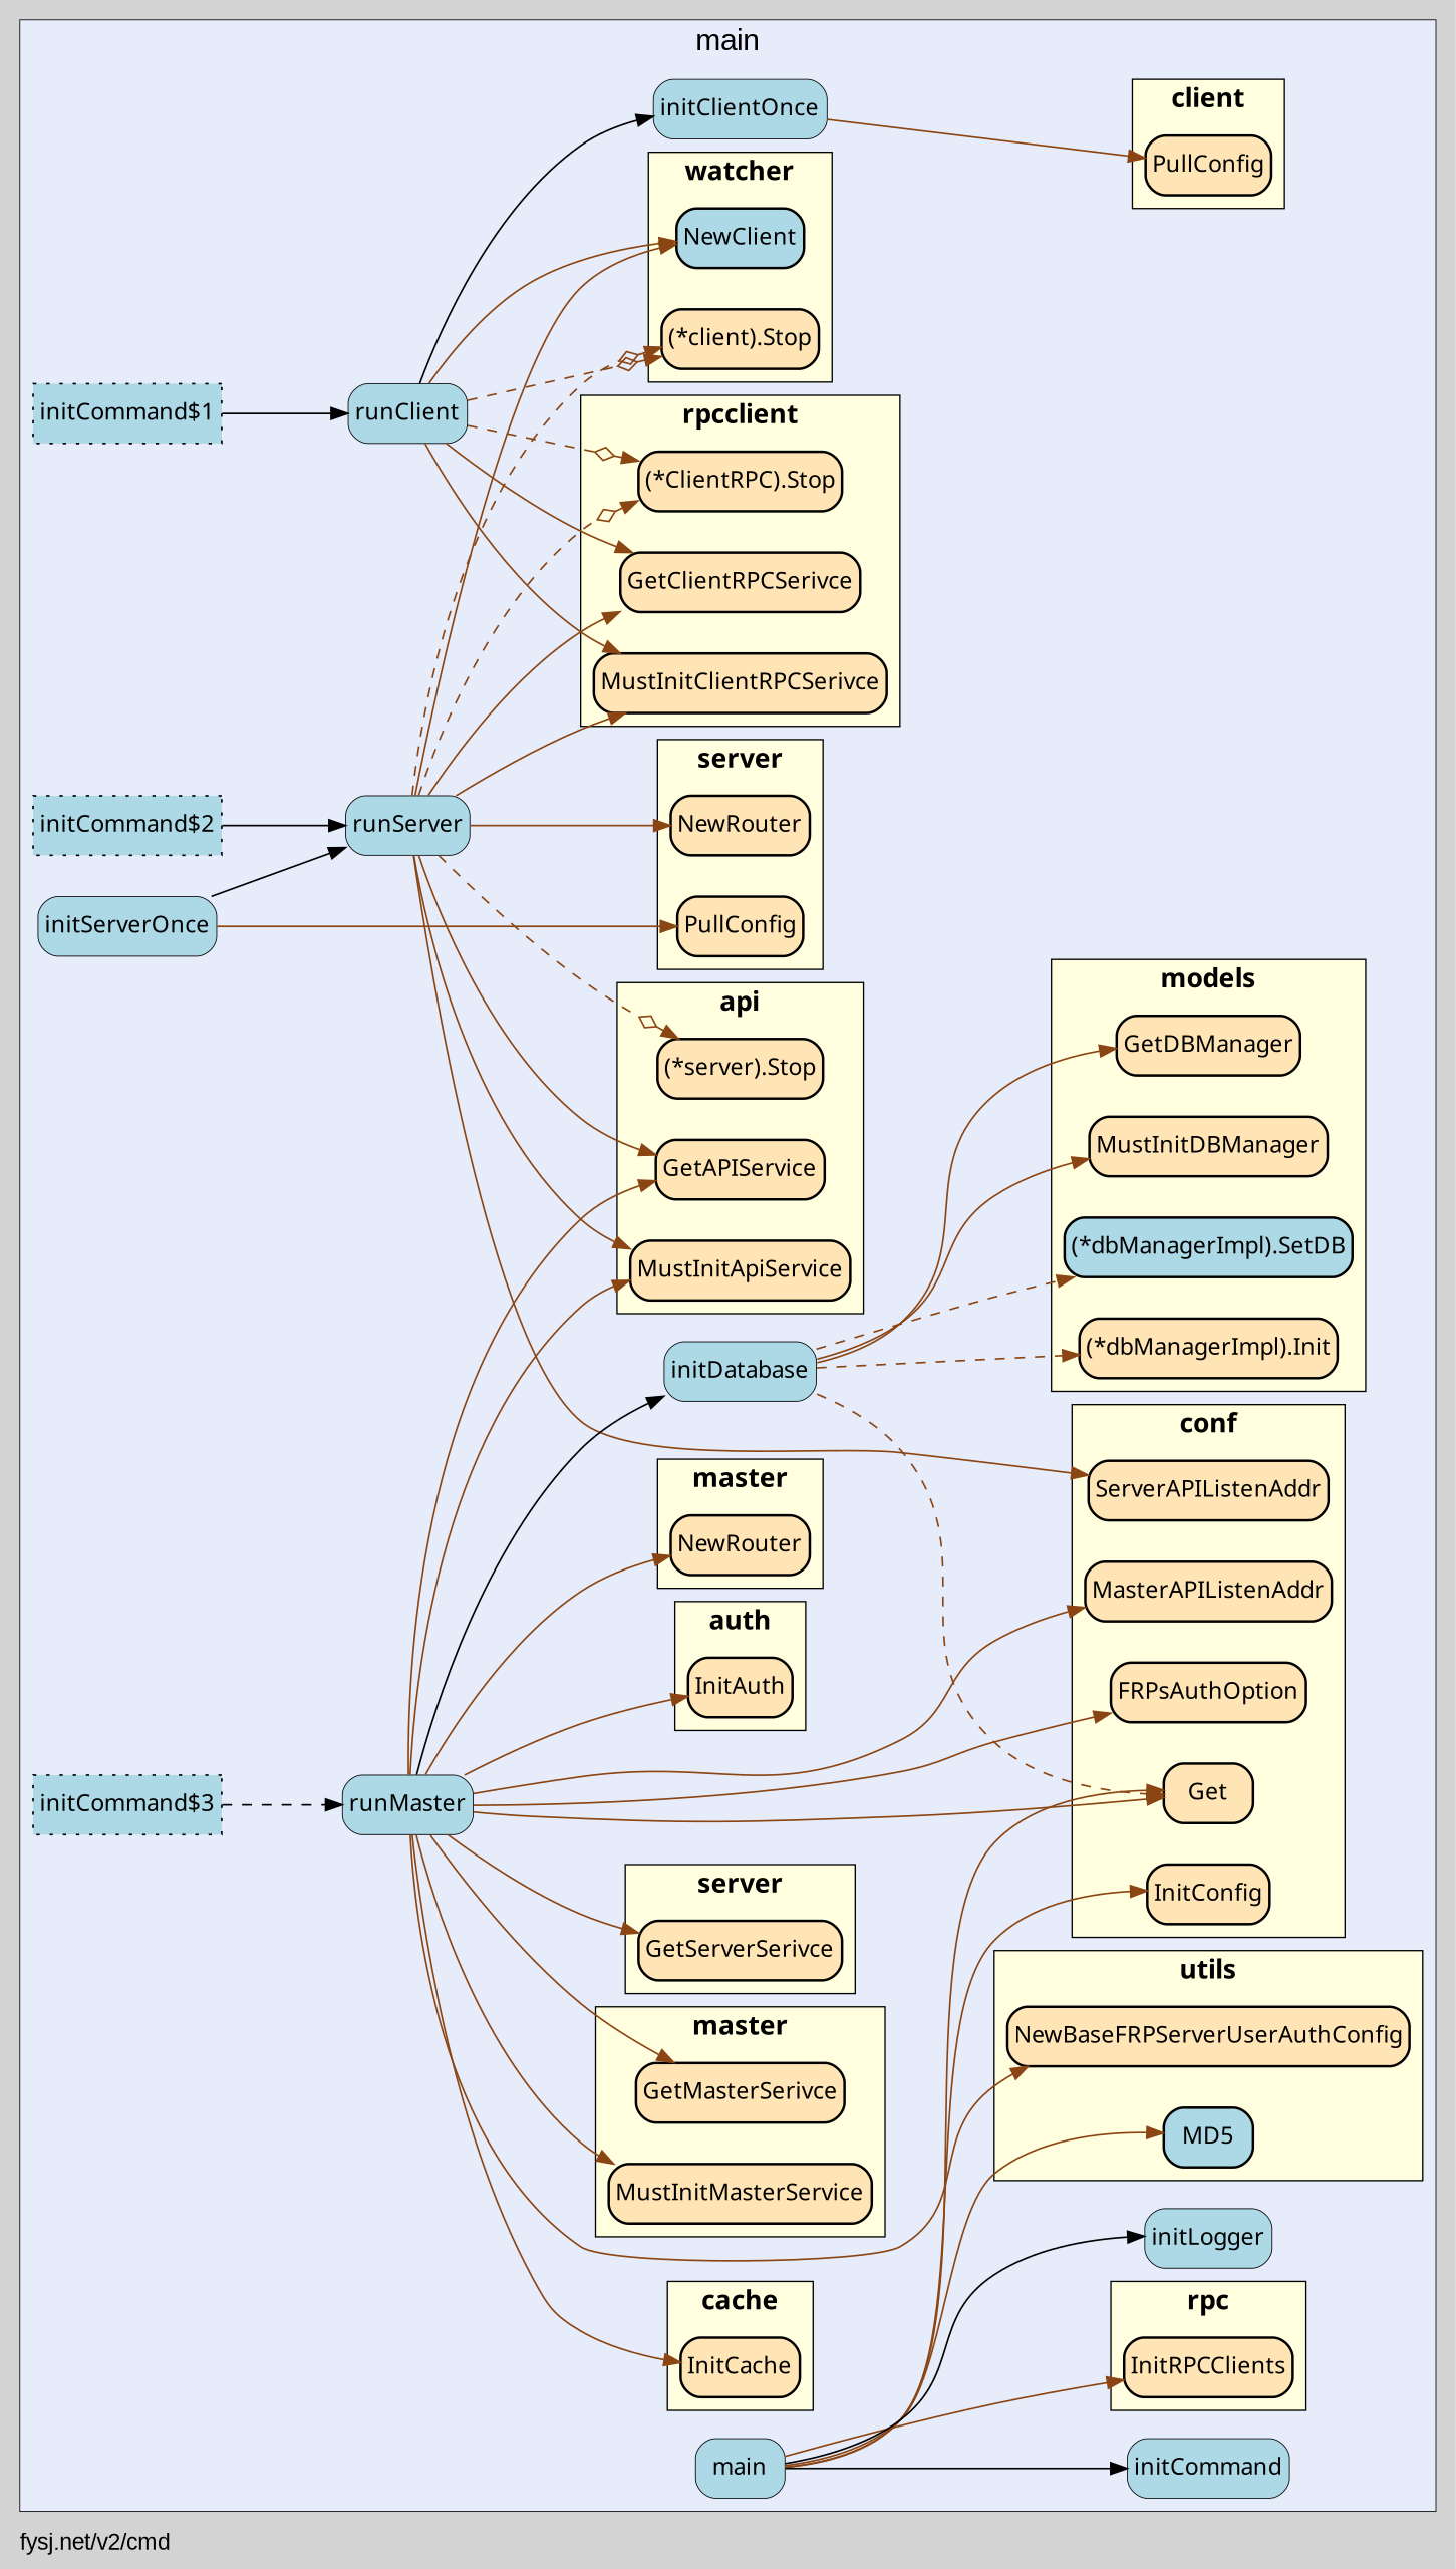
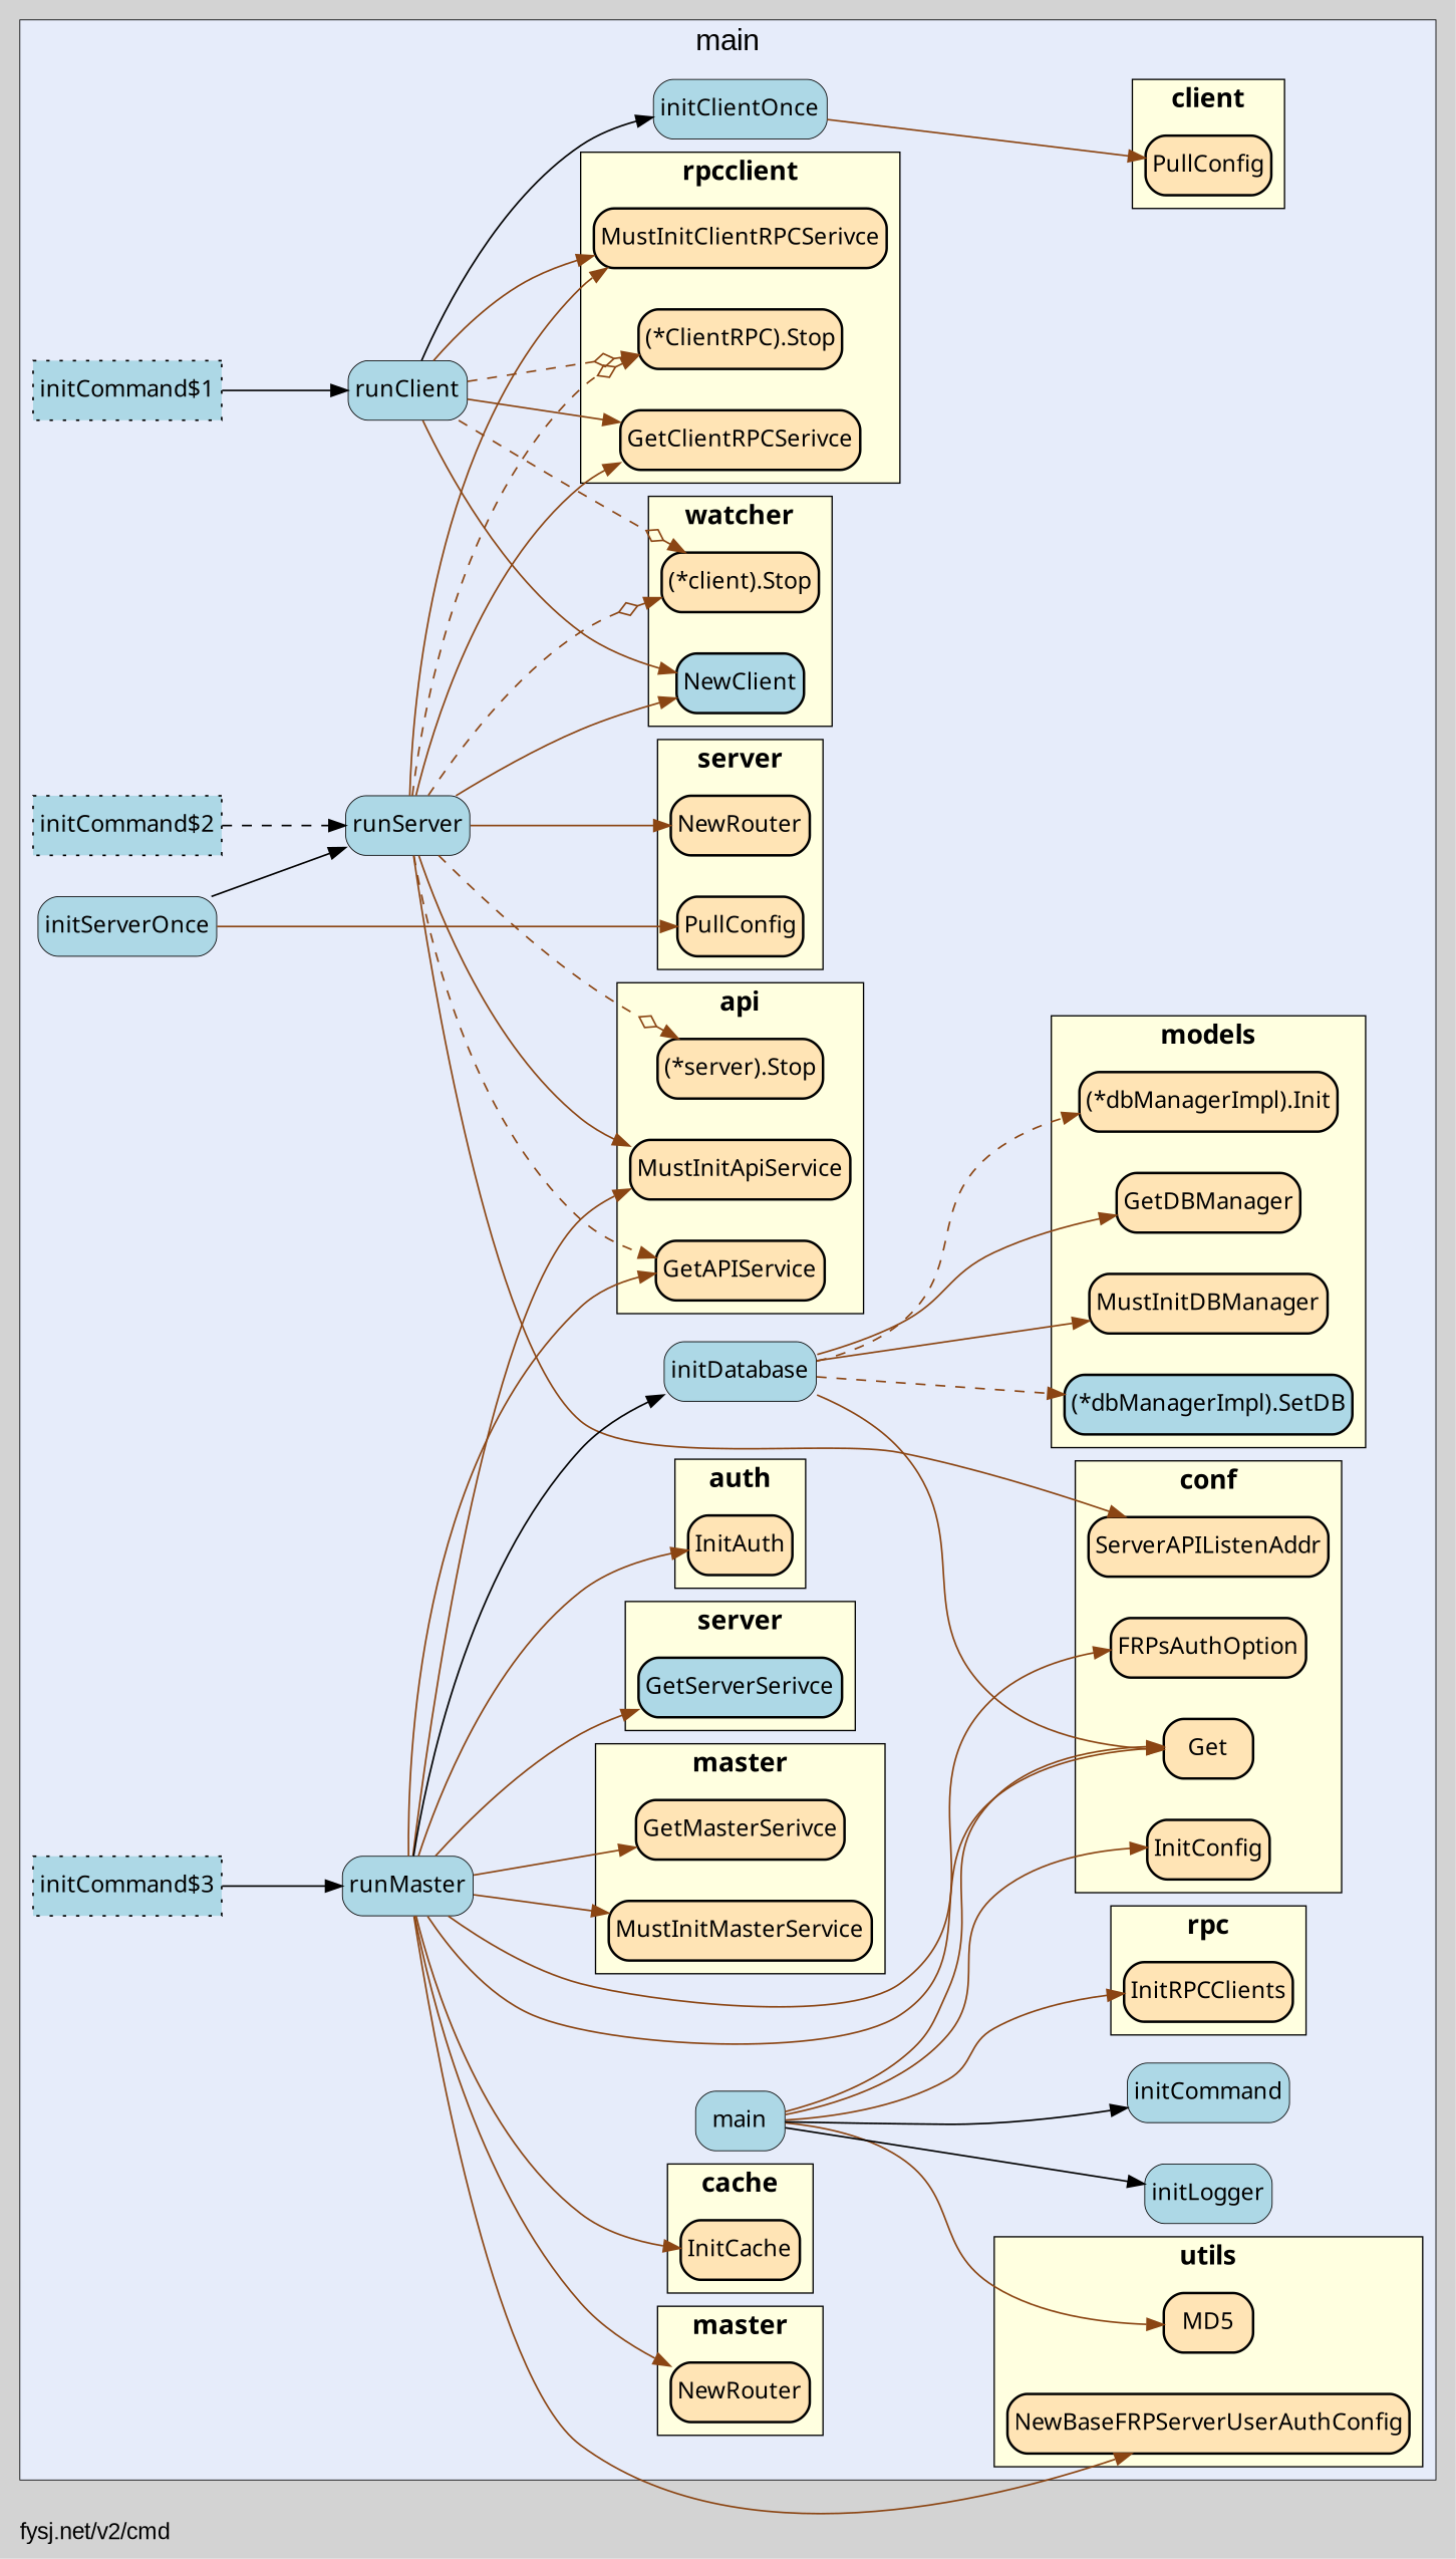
  digraph {
    bgcolor=lightgray
    fontname=Arial
    fontsize=14
    label="fysj.net/v2/cmd"
    labeljust=l
    nodesep=0.35
    penwidth=0.5
    rankdir=LR
    style=solid
    node [fillcolor=moccasin fontname=Verdana margin="0.05,0.0" penwidth=1.5 shape=box style="filled,rounded"]
    edge [color=saddlebrown minlen=2]
    n1 [label=InitAuth]
    n2 [label=PullConfig]
    n3 [label=NewRouter]
    n4 [label=NewRouter]
    n5 [label=PullConfig]
    n6 [label=InitCache]
    n7 [label=ServerAPIListenAddr]
-   n8 [label=MasterAPIListenAddr]
    n9 [label=Get]
    n10 [label=FRPsAuthOption]
    n11 [label=InitConfig]
    n12 [label=MustInitDBManager]
    n13 [label=GetDBManager]
    n14 [label="(*dbManagerImpl).Init"]
    n15 [fillcolor=lightblue label="(*dbManagerImpl).SetDB"]
    n16 [label=InitRPCClients]
    n17 [label=MustInitApiService]
    n18 [label=GetAPIService]
    n19 [label="(*server).Stop"]
    n20 [label=MustInitMasterService]
    n21 [label=GetMasterSerivce]
    n22 [label=MustInitClientRPCSerivce]
    n23 [label=GetClientRPCSerivce]
    n24 [label="(*ClientRPC).Stop"]
-   n25 [label=GetServerSerivce]
+   n25 [fillcolor=lightblue label=GetServerSerivce]
    n26 [label=NewBaseFRPServerUserAuthConfig]
-   n27 [fillcolor=lightblue label=MD5]
+   n27 [label=MD5]
    n28 [fillcolor=lightblue label=NewClient]
    n29 [label="(*client).Stop"]
    n30 [fillcolor=lightblue label=runClient penwidth=0.5]
    n31 [fillcolor=lightblue label=initClientOnce penwidth=0.5]
    n32 [fillcolor=lightblue label="initCommand$1" penwidth=1.0 style="dotted,filled"]
    n33 [fillcolor=lightblue label=runServer penwidth=0.5]
    n34 [fillcolor=lightblue label=initServerOnce penwidth=0.5]
    n35 [fillcolor=lightblue label="initCommand$2" penwidth=1.0 style="dotted,filled"]
    n36 [fillcolor=lightblue label=runMaster penwidth=0.5]
    n37 [fillcolor=lightblue label=initDatabase penwidth=0.5]
    n38 [fillcolor=lightblue label="initCommand$3" penwidth=1.0 style="dotted,filled"]
    n39 [fillcolor=lightblue label=main penwidth=0.5]
    n40 [fillcolor=lightblue label=initLogger penwidth=0.5]
    n41 [fillcolor=lightblue label=initCommand penwidth=0.5]
    subgraph cluster_1 {
      bgcolor="#e6ecfa"
      fontsize=18
      label=main
      labeljust=c
      labelloc=t
      n30
      n31
      n32
      n33
      n34
      n35
      n36
      n37
      n38
      n39
      n40
      n41
      subgraph cluster_2 {
        bgcolor="#e6ecfa"
        fillcolor=lightyellow
        fontname="Tahoma bold"
        fontsize=16
        label=auth
        labeljust=c
        labelloc=t
        penwidth=0.8
        rank=sink
        style=filled
        n1
      }
      subgraph cluster_3 {
        bgcolor="#e6ecfa"
        fillcolor=lightyellow
        fontname="Tahoma bold"
        fontsize=16
        label=client
        labeljust=c
        labelloc=t
        penwidth=0.8
        rank=sink
        style=filled
        n2
      }
      subgraph cluster_4 {
        bgcolor="#e6ecfa"
        fillcolor=lightyellow
        fontname="Tahoma bold"
        fontsize=16
        label=master
        labeljust=c
        labelloc=t
        penwidth=0.8
        rank=sink
        style=filled
        n3
      }
      subgraph cluster_5 {
        bgcolor="#e6ecfa"
        fillcolor=lightyellow
        fontname="Tahoma bold"
        fontsize=16
        label=server
        labeljust=c
        labelloc=t
        penwidth=0.8
        rank=sink
        style=filled
        n4
        n5
      }
      subgraph cluster_6 {
        bgcolor="#e6ecfa"
        fillcolor=lightyellow
        fontname="Tahoma bold"
        fontsize=16
        label=cache
        labeljust=c
        labelloc=t
        penwidth=0.8
        rank=sink
        style=filled
        n6
      }
      subgraph cluster_7 {
        bgcolor="#e6ecfa"
        fillcolor=lightyellow
        fontname="Tahoma bold"
        fontsize=16
        label=conf
        labeljust=c
        labelloc=t
        penwidth=0.8
        rank=sink
        style=filled
        n7
-       n8
        n9
        n10
        n11
      }
      subgraph cluster_8 {
        bgcolor="#e6ecfa"
        fillcolor=lightyellow
        fontname="Tahoma bold"
        fontsize=16
        label=models
        labeljust=c
        labelloc=t
        penwidth=0.8
        rank=sink
        style=filled
        n12
        n13
        n14
        n15
      }
      subgraph cluster_9 {
        bgcolor="#e6ecfa"
        fillcolor=lightyellow
        fontname="Tahoma bold"
        fontsize=16
        label=rpc
        labeljust=c
        labelloc=t
        penwidth=0.8
        rank=sink
        style=filled
        n16
      }
      subgraph cluster_10 {
        bgcolor="#e6ecfa"
        fillcolor=lightyellow
        fontname="Tahoma bold"
        fontsize=16
        label=api
        labeljust=c
        labelloc=t
        penwidth=0.8
        rank=sink
        style=filled
        n17
        n18
        n19
      }
      subgraph cluster_11 {
        bgcolor="#e6ecfa"
        fillcolor=lightyellow
        fontname="Tahoma bold"
        fontsize=16
        label=master
        labeljust=c
        labelloc=t
        penwidth=0.8
        rank=sink
        style=filled
        n20
        n21
      }
      subgraph cluster_12 {
        bgcolor="#e6ecfa"
        fillcolor=lightyellow
        fontname="Tahoma bold"
        fontsize=16
        label=rpcclient
        labeljust=c
        labelloc=t
        penwidth=0.8
        rank=sink
        style=filled
        n22
        n23
        n24
      }
      subgraph cluster_13 {
        bgcolor="#e6ecfa"
        fillcolor=lightyellow
        fontname="Tahoma bold"
        fontsize=16
        label=server
        labeljust=c
        labelloc=t
        penwidth=0.8
        rank=sink
        style=filled
        n25
      }
      subgraph cluster_14 {
        bgcolor="#e6ecfa"
        fillcolor=lightyellow
        fontname="Tahoma bold"
        fontsize=16
        label=utils
        labeljust=c
        labelloc=t
        penwidth=0.8
        rank=sink
        style=filled
        n26
        n27
      }
      subgraph cluster_15 {
        bgcolor="#e6ecfa"
        fillcolor=lightyellow
        fontname="Tahoma bold"
        fontsize=16
        label=watcher
        labeljust=c
        labelloc=t
        penwidth=0.8
        rank=sink
        style=filled
        n28
        n29
      }
    }
    n30 -> n22
    n30 -> n23
    n30 -> n24 [arrowhead=normalnoneodiamond style=dashed]
    n30 -> n28
    n30 -> n29 [arrowhead=normalnoneodiamond style=dashed]
    n30 -> n31 [color=""]
    n31 -> n2
    n32 -> n30 [color=""]
    n33 -> n4
    n33 -> n7
    n33 -> n17
-   n33 -> n18
+   n33 -> n18 [style=dashed]
    n33 -> n19 [arrowhead=normalnoneodiamond style=dashed]
    n33 -> n22
    n33 -> n23
    n33 -> n24 [arrowhead=normalnoneodiamond style=dashed]
    n33 -> n28
    n33 -> n29 [arrowhead=normalnoneodiamond style=dashed]
    n34 -> n5
    n34 -> n33 [color=""]
-   n35 -> n33 [color=""]
+   n35 -> n33 [style=dashed color=""]
    n36 -> n1
    n36 -> n3
    n36 -> n6
-   n36 -> n8
    n36 -> n9
    n36 -> n10
    n36 -> n17
    n36 -> n18
    n36 -> n20
    n36 -> n21
    n36 -> n25
    n36 -> n26
    n36 -> n37 [color=""]
-   n37 -> n9 [style=dashed]
+   n37 -> n9
    n37 -> n12
    n37 -> n13
    n37 -> n14 [style=dashed]
    n37 -> n15 [style=dashed]
-   n38 -> n36 [style=dashed color=""]
+   n38 -> n36 [color=""]
    n39 -> n9
    n39 -> n11
    n39 -> n16
    n39 -> n27
    n39 -> n40 [color=""]
    n39 -> n41 [color=""]
  }
